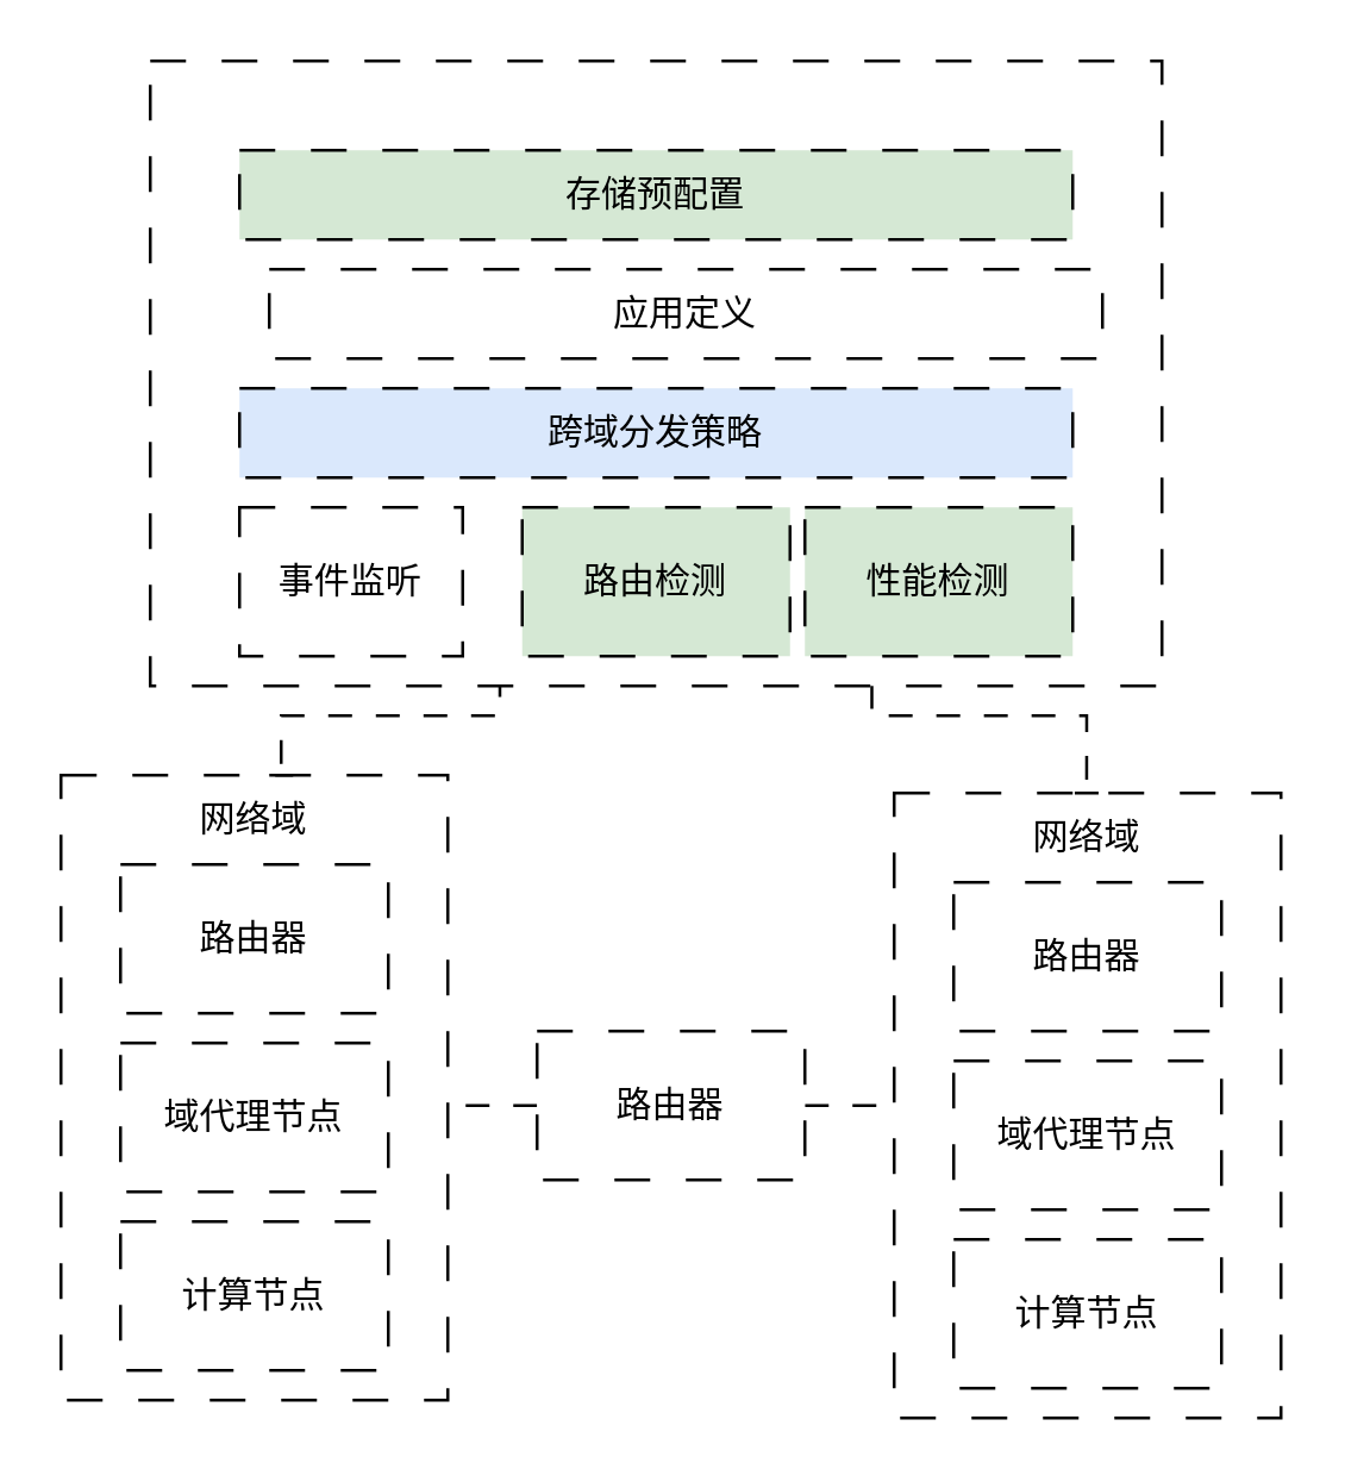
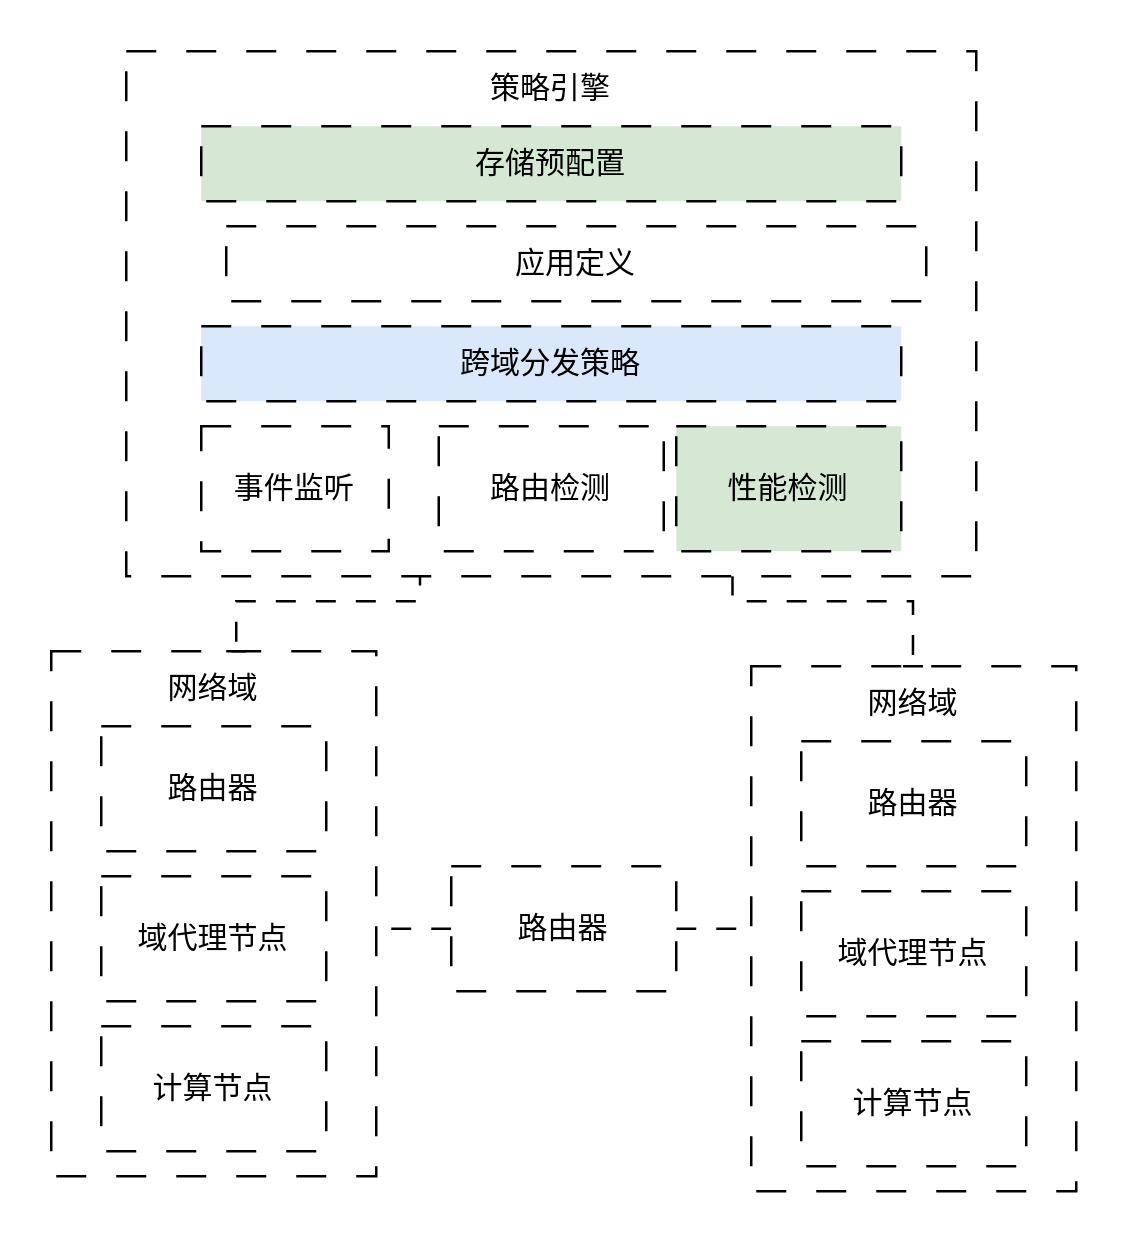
  <mxCell id="0" />
  <mxCell id="1" parent="0" />
  <mxCell id="2" value="" style="edgeStyle=orthogonalEdgeStyle;rounded=0;orthogonalLoop=1;jettySize=auto;html=1;fontFamily=Helvetica;fontSize=12;fontColor=default;dashed=1;dashPattern=8 8;strokeColor=default;align=center;verticalAlign=middle;labelBackgroundColor=default;endArrow=baseDash;endFill=0;" parent="1" source="4" target="10" edge="1"><mxGeometry relative="1" as="geometry" /></mxCell>
  <mxCell id="3" value="" style="edgeStyle=orthogonalEdgeStyle;rounded=0;orthogonalLoop=1;jettySize=auto;html=1;fontFamily=Helvetica;fontSize=12;fontColor=default;dashed=1;dashPattern=8 8;strokeColor=default;align=center;verticalAlign=middle;labelBackgroundColor=default;endArrow=baseDash;endFill=0;" parent="1" source="4" target="17" edge="1"><mxGeometry relative="1" as="geometry" /></mxCell>
  <mxCell id="4" value="路由器" style="rounded=0;whiteSpace=wrap;html=1;dashed=1;dashPattern=12 12;" parent="1" vertex="1"><mxGeometry x="180" y="346" width="90" height="50" as="geometry" /></mxCell>
  <mxCell id="5" value="" style="group" parent="1" vertex="1" connectable="0"><mxGeometry x="20" y="260" width="130" height="210" as="geometry" /></mxCell>
  <mxCell id="6" value="" style="rounded=0;whiteSpace=wrap;html=1;dashed=1;dashPattern=12 12;" parent="5" vertex="1"><mxGeometry width="130" height="210" as="geometry" /></mxCell>
  <mxCell id="7" value="计算节点" style="rounded=0;whiteSpace=wrap;html=1;dashed=1;dashPattern=12 12;" parent="5" vertex="1"><mxGeometry x="20" y="150" width="90" height="50" as="geometry" /></mxCell>
  <mxCell id="8" value="路由器" style="rounded=0;whiteSpace=wrap;html=1;dashed=1;dashPattern=12 12;" parent="5" vertex="1"><mxGeometry x="20" y="30" width="90" height="50" as="geometry" /></mxCell>
  <mxCell id="9" value="域代理节点" style="rounded=0;whiteSpace=wrap;html=1;dashed=1;dashPattern=12 12;" parent="5" vertex="1"><mxGeometry x="20" y="90" width="90" height="50" as="geometry" /></mxCell>
  <mxCell id="10" value="网络域" style="text;html=1;align=center;verticalAlign=middle;whiteSpace=wrap;rounded=0;fontFamily=Helvetica;fontSize=12;fontColor=default;" parent="5" vertex="1"><mxGeometry x="35" width="60" height="30" as="geometry" /></mxCell>
  <mxCell id="11" style="edgeStyle=orthogonalEdgeStyle;rounded=0;orthogonalLoop=1;jettySize=auto;html=1;exitX=0.25;exitY=1;exitDx=0;exitDy=0;entryX=0.65;entryY=-0.056;entryDx=0;entryDy=0;entryPerimeter=0;fontFamily=Helvetica;fontSize=12;fontColor=default;dashed=1;dashPattern=8 8;strokeColor=default;align=center;verticalAlign=middle;labelBackgroundColor=default;endArrow=baseDash;endFill=0;" parent="5" edge="1"><mxGeometry relative="1" as="geometry"><mxPoint x="147.5" y="-34.32" as="sourcePoint" /><mxPoint x="74" y="-5.684e-14" as="targetPoint" /><Array as="points"><mxPoint x="148" y="-20" /><mxPoint x="74" y="-20" /></Array></mxGeometry></mxCell>
  <mxCell id="12" value="" style="group" parent="1" vertex="1" connectable="0"><mxGeometry x="300" y="266" width="130" height="210" as="geometry" /></mxCell>
  <mxCell id="13" value="" style="rounded=0;whiteSpace=wrap;html=1;dashed=1;dashPattern=12 12;" parent="12" vertex="1"><mxGeometry width="130" height="210" as="geometry" /></mxCell>
  <mxCell id="14" value="计算节点" style="rounded=0;whiteSpace=wrap;html=1;dashed=1;dashPattern=12 12;" parent="12" vertex="1"><mxGeometry x="20" y="150" width="90" height="50" as="geometry" /></mxCell>
  <mxCell id="15" value="路由器" style="rounded=0;whiteSpace=wrap;html=1;dashed=1;dashPattern=12 12;" parent="12" vertex="1"><mxGeometry x="20" y="30" width="90" height="50" as="geometry" /></mxCell>
  <mxCell id="16" value="域代理节点" style="rounded=0;whiteSpace=wrap;html=1;dashed=1;dashPattern=12 12;" parent="12" vertex="1"><mxGeometry x="20" y="90" width="90" height="50" as="geometry" /></mxCell>
  <mxCell id="17" value="网络域" style="text;html=1;align=center;verticalAlign=middle;whiteSpace=wrap;rounded=0;fontFamily=Helvetica;fontSize=12;fontColor=default;" parent="12" vertex="1"><mxGeometry x="35" width="60" height="30" as="geometry" /></mxCell>
  <mxCell id="18" style="edgeStyle=orthogonalEdgeStyle;rounded=0;orthogonalLoop=1;jettySize=auto;html=1;exitX=0.75;exitY=1;exitDx=0;exitDy=0;entryX=0.328;entryY=0.011;entryDx=0;entryDy=0;entryPerimeter=0;fontFamily=Helvetica;fontSize=12;fontColor=default;endArrow=baseDash;endFill=0;dashed=1;dashPattern=8 8;" parent="1" edge="1"><mxGeometry relative="1" as="geometry"><mxPoint x="292.5" y="229.67" as="sourcePoint" /><mxPoint x="364.68" y="266" as="targetPoint" /><Array as="points"><mxPoint x="293" y="240" /><mxPoint x="365" y="240" /></Array></mxGeometry></mxCell>
  <mxCell id="19" value="" style="rounded=0;whiteSpace=wrap;html=1;dashed=1;dashPattern=12 12;movable=1;resizable=1;rotatable=1;deletable=1;editable=1;locked=0;connectable=1;" parent="1" vertex="1"><mxGeometry x="50" y="20" width="340" height="210" as="geometry" /></mxCell>
  <mxCell id="20" value="事件监听" style="rounded=0;whiteSpace=wrap;html=1;dashed=1;dashPattern=12 12;container=0;" parent="1" vertex="1"><mxGeometry x="80" y="170" width="75" height="50" as="geometry" /></mxCell>
  <mxCell id="21" value="存储预配置" style="rounded=0;whiteSpace=wrap;html=1;dashed=1;dashPattern=12 12;container=0;fillColor=#d5e8d4;" parent="1" vertex="1"><mxGeometry x="80" y="50" width="280" height="30" as="geometry" /></mxCell>
  <mxCell id="22" value="性能检测" style="rounded=0;whiteSpace=wrap;html=1;dashed=1;dashPattern=12 12;container=0;fillColor=#d5e8d4;" parent="1" vertex="1"><mxGeometry x="270" y="170" width="90" height="50" as="geometry" /></mxCell>
- <mxCell id="24" value="路由检测" style="rounded=0;whiteSpace=wrap;html=1;dashed=1;dashPattern=12 12;container=0;fillColor=#d5e8d4;" parent="1" vertex="1"><mxGeometry x="175" y="170" width="90" height="50" as="geometry" /></mxCell>
+ <mxCell id="23" value="策略引擎" style="text;html=1;align=center;verticalAlign=middle;whiteSpace=wrap;rounded=0;fontFamily=Helvetica;fontSize=12;fontColor=default;container=0;" parent="1" vertex="1"><mxGeometry x="190" y="20" width="60" height="30" as="geometry" /></mxCell>
+ <mxCell id="24" value="路由检测" style="rounded=0;whiteSpace=wrap;html=1;dashed=1;dashPattern=12 12;container=0;" parent="1" vertex="1"><mxGeometry x="175" y="170" width="90" height="50" as="geometry" /></mxCell>
  <mxCell id="25" value="应用定义" style="rounded=0;whiteSpace=wrap;html=1;dashed=1;dashPattern=12 12;container=0;" vertex="1" parent="1"><mxGeometry x="90" y="90" width="280" height="30" as="geometry" /></mxCell>
  <mxCell id="26" value="跨域分发策略" style="rounded=0;whiteSpace=wrap;html=1;dashed=1;dashPattern=12 12;container=0;fillColor=#dae8fc;" vertex="1" parent="1"><mxGeometry x="80" y="130" width="280" height="30" as="geometry" /></mxCell>
